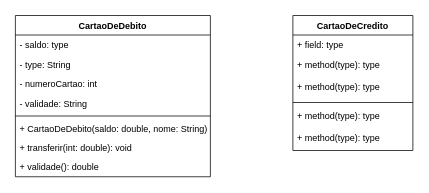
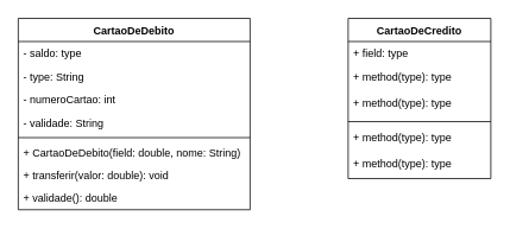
  <mxCell id="0" />
  <mxCell id="1" parent="0" />
  <mxCell id="2" value="CartaoDeDebito" style="swimlane;fontStyle=1;align=center;verticalAlign=top;childLayout=stackLayout;horizontal=1;startSize=26;horizontalStack=0;resizeParent=1;resizeParentMax=0;resizeLast=0;collapsible=1;marginBottom=0;" vertex="1" parent="1"><mxGeometry x="20" y="20" width="260" height="215" as="geometry" /></mxCell>
  <mxCell id="3" value="- saldo: type" style="text;strokeColor=none;fillColor=none;align=left;verticalAlign=top;spacingLeft=4;spacingRight=4;overflow=hidden;rotatable=0;points=[[0,0.5],[1,0.5]];portConstraint=eastwest;" vertex="1" parent="2"><mxGeometry y="26" width="260" height="26" as="geometry" /></mxCell>
  <mxCell id="4" value="- type: String" style="text;strokeColor=none;fillColor=none;align=left;verticalAlign=top;spacingLeft=4;spacingRight=4;overflow=hidden;rotatable=0;points=[[0,0.5],[1,0.5]];portConstraint=eastwest;" vertex="1" parent="2"><mxGeometry y="52" width="260" height="26" as="geometry" /></mxCell>
  <mxCell id="5" value="- numeroCartao: int" style="text;strokeColor=none;fillColor=none;align=left;verticalAlign=top;spacingLeft=4;spacingRight=4;overflow=hidden;rotatable=0;points=[[0,0.5],[1,0.5]];portConstraint=eastwest;" vertex="1" parent="2"><mxGeometry y="78" width="260" height="26" as="geometry" /></mxCell>
  <mxCell id="6" value="- validade: String" style="text;strokeColor=none;fillColor=none;align=left;verticalAlign=top;spacingLeft=4;spacingRight=4;overflow=hidden;rotatable=0;points=[[0,0.5],[1,0.5]];portConstraint=eastwest;" vertex="1" parent="2"><mxGeometry y="104" width="260" height="26" as="geometry" /></mxCell>
  <mxCell id="7" value="" style="line;strokeWidth=1;fillColor=none;align=left;verticalAlign=middle;spacingTop=-1;spacingLeft=3;spacingRight=3;rotatable=0;labelPosition=right;points=[];portConstraint=eastwest;" vertex="1" parent="2"><mxGeometry y="130" width="260" height="8" as="geometry" /></mxCell>
- <mxCell id="8" value="+ CartaoDeDebito(saldo: double, nome: String)" style="text;strokeColor=none;fillColor=none;align=left;verticalAlign=top;spacingLeft=4;spacingRight=4;overflow=hidden;rotatable=0;points=[[0,0.5],[1,0.5]];portConstraint=eastwest;" vertex="1" parent="2"><mxGeometry y="138" width="260" height="25" as="geometry" /></mxCell>
- <mxCell id="9" value="+ transferir(int: double): void" style="text;strokeColor=none;fillColor=none;align=left;verticalAlign=top;spacingLeft=4;spacingRight=4;overflow=hidden;rotatable=0;points=[[0,0.5],[1,0.5]];portConstraint=eastwest;" vertex="1" parent="2"><mxGeometry y="163" width="260" height="26" as="geometry" /></mxCell>
+ <mxCell id="8" value="+ CartaoDeDebito(field: double, nome: String)" style="text;strokeColor=none;fillColor=none;align=left;verticalAlign=top;spacingLeft=4;spacingRight=4;overflow=hidden;rotatable=0;points=[[0,0.5],[1,0.5]];portConstraint=eastwest;" vertex="1" parent="2"><mxGeometry y="138" width="260" height="25" as="geometry" /></mxCell>
+ <mxCell id="9" value="+ transferir(valor: double): void" style="text;strokeColor=none;fillColor=none;align=left;verticalAlign=top;spacingLeft=4;spacingRight=4;overflow=hidden;rotatable=0;points=[[0,0.5],[1,0.5]];portConstraint=eastwest;" vertex="1" parent="2"><mxGeometry y="163" width="260" height="26" as="geometry" /></mxCell>
  <mxCell id="10" value="+ validade(): double" style="text;strokeColor=none;fillColor=none;align=left;verticalAlign=top;spacingLeft=4;spacingRight=4;overflow=hidden;rotatable=0;points=[[0,0.5],[1,0.5]];portConstraint=eastwest;" vertex="1" parent="2"><mxGeometry y="189" width="260" height="26" as="geometry" /></mxCell>
  <mxCell id="11" value="CartaoDeCredito" style="swimlane;fontStyle=1;align=center;verticalAlign=top;childLayout=stackLayout;horizontal=1;startSize=26;horizontalStack=0;resizeParent=1;resizeParentMax=0;resizeLast=0;collapsible=1;marginBottom=0;" vertex="1" parent="1"><mxGeometry x="390" y="20" width="160" height="180" as="geometry" /></mxCell>
  <mxCell id="12" value="+ field: type" style="text;strokeColor=none;fillColor=none;align=left;verticalAlign=top;spacingLeft=4;spacingRight=4;overflow=hidden;rotatable=0;points=[[0,0.5],[1,0.5]];portConstraint=eastwest;" vertex="1" parent="11"><mxGeometry y="26" width="160" height="26" as="geometry" /></mxCell>
  <mxCell id="13" value="+ method(type): type" style="text;strokeColor=none;fillColor=none;align=left;verticalAlign=top;spacingLeft=4;spacingRight=4;overflow=hidden;rotatable=0;points=[[0,0.5],[1,0.5]];portConstraint=eastwest;" vertex="1" parent="11"><mxGeometry y="52" width="160" height="30" as="geometry" /></mxCell>
  <mxCell id="14" value="+ method(type): type" style="text;strokeColor=none;fillColor=none;align=left;verticalAlign=top;spacingLeft=4;spacingRight=4;overflow=hidden;rotatable=0;points=[[0,0.5],[1,0.5]];portConstraint=eastwest;" vertex="1" parent="11"><mxGeometry y="82" width="160" height="30" as="geometry" /></mxCell>
  <mxCell id="15" value="" style="line;strokeWidth=1;fillColor=none;align=left;verticalAlign=middle;spacingTop=-1;spacingLeft=3;spacingRight=3;rotatable=0;labelPosition=right;points=[];portConstraint=eastwest;" vertex="1" parent="11"><mxGeometry y="112" width="160" height="8" as="geometry" /></mxCell>
  <mxCell id="16" value="+ method(type): type" style="text;strokeColor=none;fillColor=none;align=left;verticalAlign=top;spacingLeft=4;spacingRight=4;overflow=hidden;rotatable=0;points=[[0,0.5],[1,0.5]];portConstraint=eastwest;" vertex="1" parent="11"><mxGeometry y="120" width="160" height="30" as="geometry" /></mxCell>
  <mxCell id="17" value="+ method(type): type" style="text;strokeColor=none;fillColor=none;align=left;verticalAlign=top;spacingLeft=4;spacingRight=4;overflow=hidden;rotatable=0;points=[[0,0.5],[1,0.5]];portConstraint=eastwest;" vertex="1" parent="11"><mxGeometry y="150" width="160" height="30" as="geometry" /></mxCell>
